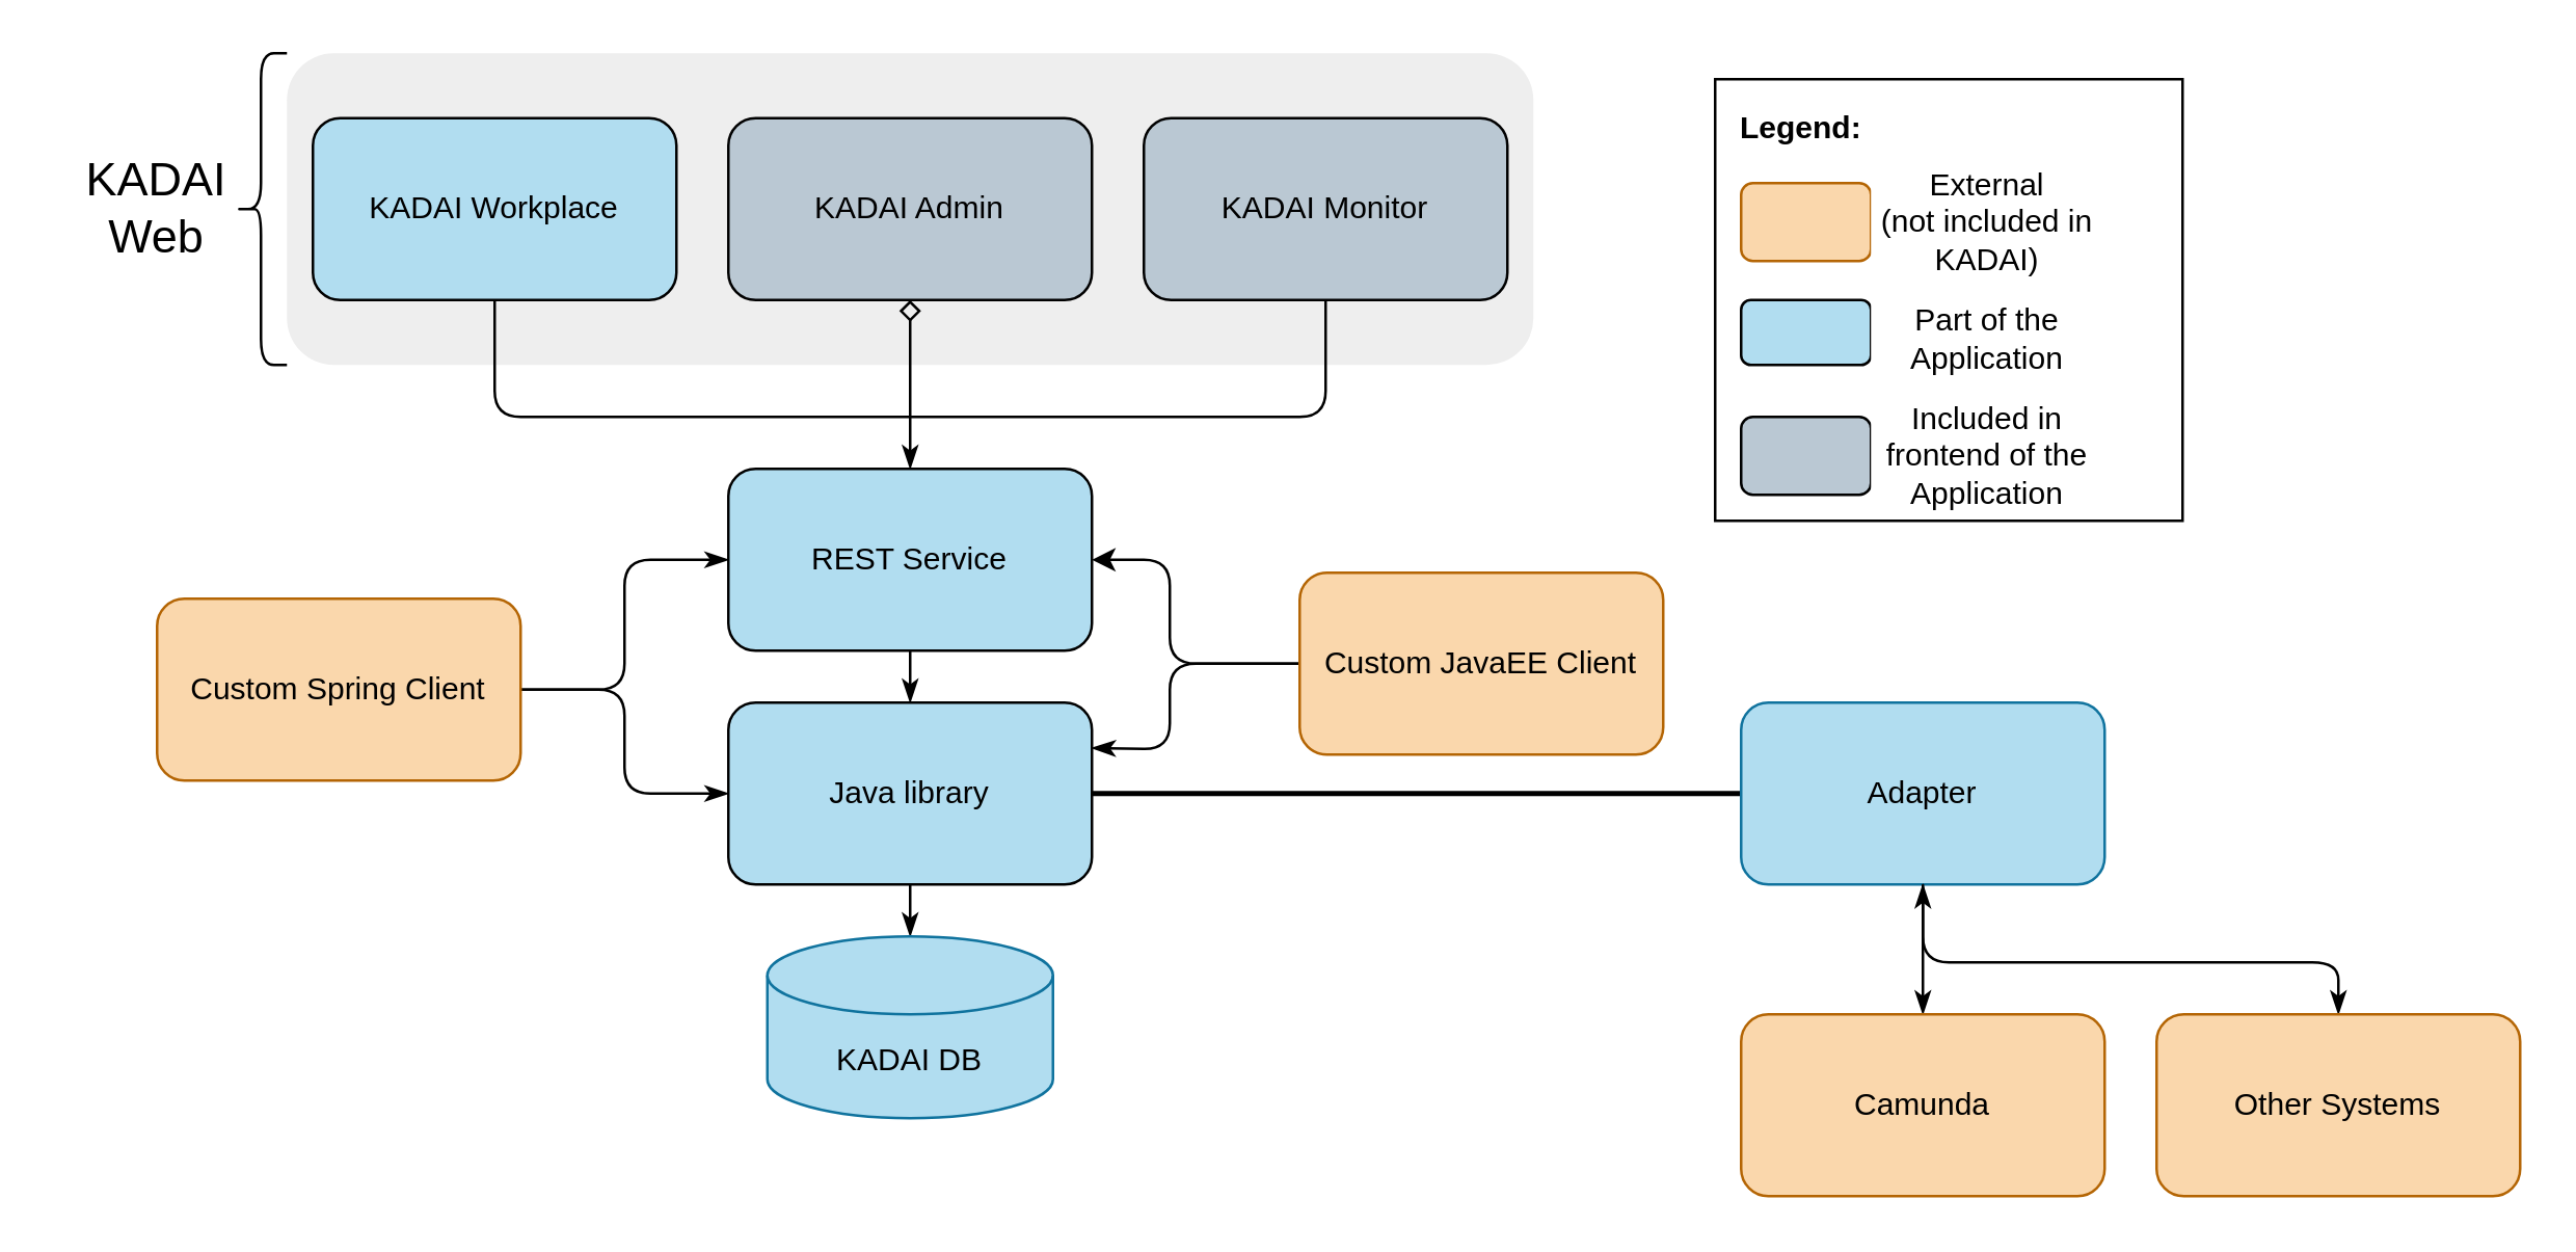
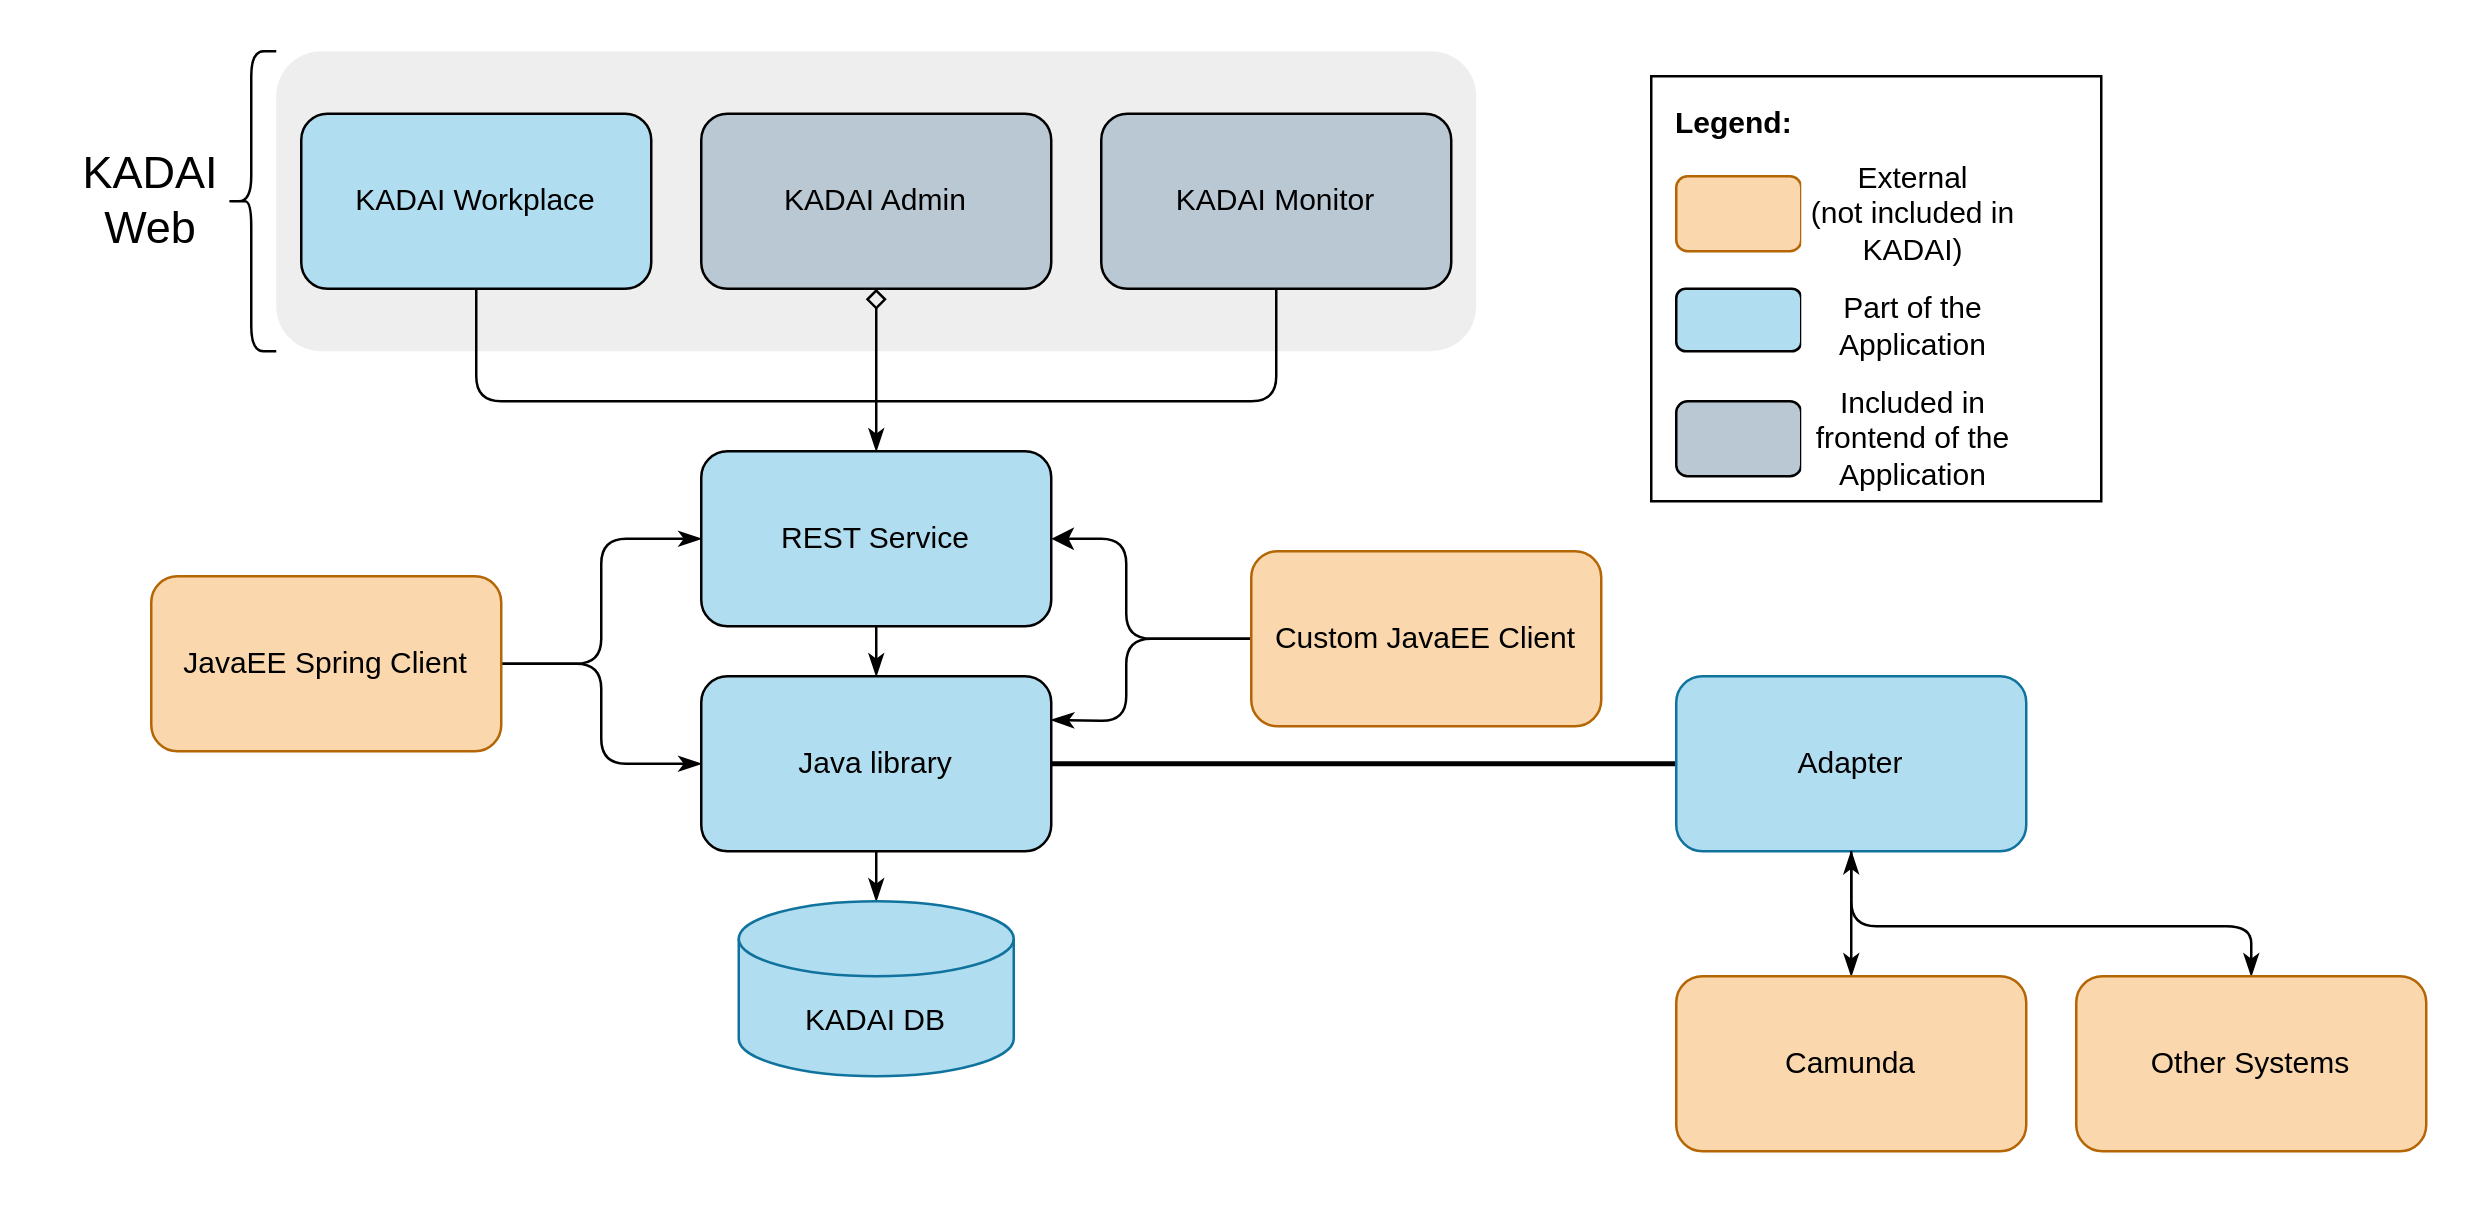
  <mxCell id="0" />
  <mxCell id="1" parent="0" />
  <mxCell id="2" value="" style="rounded=1;whiteSpace=wrap;html=1;fillColor=#eeeeee;strokeColor=none;" parent="1" vertex="1"><mxGeometry x="110" width="480" height="120" as="geometry" y="20" /></mxCell>
  <mxCell id="3" style="edgeStyle=none;html=1;exitX=0.5;exitY=0;exitDx=0;exitDy=0;entryX=0.5;entryY=1;entryDx=0;entryDy=0;endArrow=none;endFill=0;strokeColor=default;strokeWidth=1;startArrow=classicThin;startFill=1;" parent="1" source="6" target="13" edge="1"><mxGeometry relative="1" as="geometry" /></mxCell>
  <mxCell id="4" style="edgeStyle=none;html=1;exitX=1;exitY=0.5;exitDx=0;exitDy=0;fontSize=18;endArrow=none;endFill=0;strokeColor=default;strokeWidth=2;" parent="1" source="6" target="23" edge="1"><mxGeometry relative="1" as="geometry" /></mxCell>
  <mxCell id="5" style="edgeStyle=none;html=1;exitX=0;exitY=0.5;exitDx=0;exitDy=0;entryX=1;entryY=0.5;entryDx=0;entryDy=0;startArrow=classicThin;startFill=1;endArrow=none;endFill=0;" parent="1" source="6" target="17" edge="1"><mxGeometry relative="1" as="geometry"><Array as="points"><mxPoint x="240" y="305" /><mxPoint x="240" y="265" /></Array></mxGeometry></mxCell>
  <mxCell id="6" value="Java library" style="rounded=1;whiteSpace=wrap;html=1;fillColor=#b1ddf0;strokeColor=default;" parent="1" vertex="1"><mxGeometry x="280" y="270" width="140" height="70" as="geometry" /></mxCell>
  <mxCell id="7" style="edgeStyle=none;html=1;exitX=0.5;exitY=0;exitDx=0;exitDy=0;exitPerimeter=0;strokeColor=default;strokeWidth=1;endArrow=none;endFill=0;startArrow=classicThin;startFill=1;" parent="1" source="8" target="6" edge="1"><mxGeometry relative="1" as="geometry" /></mxCell>
  <mxCell id="8" value="KADAI DB" style="shape=cylinder3;whiteSpace=wrap;html=1;boundedLbl=1;backgroundOutline=1;size=15;fillColor=#b1ddf0;strokeColor=#10739e;" parent="1" vertex="1"><mxGeometry x="295" y="360" width="110" height="70" as="geometry" /></mxCell>
  <mxCell id="9" style="edgeStyle=none;html=1;exitX=0.5;exitY=0;exitDx=0;exitDy=0;entryX=0.5;entryY=1;entryDx=0;entryDy=0;endArrow=diamond;endFill=0;strokeColor=default;strokeWidth=1;startArrow=classicThin;startFill=1;" parent="1" source="13" target="19" edge="1"><mxGeometry relative="1" as="geometry" /></mxCell>
  <mxCell id="10" style="edgeStyle=none;html=1;entryX=0.5;entryY=1;entryDx=0;entryDy=0;endArrow=none;endFill=0;strokeColor=default;strokeWidth=1;" parent="1" target="20" edge="1"><mxGeometry relative="1" as="geometry"><mxPoint x="350" y="160" as="sourcePoint" /><Array as="points"><mxPoint x="510" y="160" /></Array></mxGeometry></mxCell>
  <mxCell id="11" style="edgeStyle=none;html=1;endArrow=none;endFill=0;strokeColor=default;strokeWidth=1;entryX=0.5;entryY=1;entryDx=0;entryDy=0;" parent="1" target="18" edge="1"><mxGeometry relative="1" as="geometry"><mxPoint x="350" y="160" as="targetPoint" /><mxPoint x="350" y="160" as="sourcePoint" /><Array as="points"><mxPoint x="350" y="160" /><mxPoint x="190" y="160" /></Array></mxGeometry></mxCell>
  <mxCell id="12" style="edgeStyle=none;html=1;exitX=0;exitY=0.5;exitDx=0;exitDy=0;entryX=1;entryY=0.5;entryDx=0;entryDy=0;startArrow=classicThin;startFill=1;endArrow=none;endFill=0;" parent="1" source="13" target="17" edge="1"><mxGeometry relative="1" as="geometry"><Array as="points"><mxPoint x="240" y="215" /><mxPoint x="240" y="265" /></Array></mxGeometry></mxCell>
  <mxCell id="13" value="REST Service" style="rounded=1;whiteSpace=wrap;html=1;fillColor=#b1ddf0;strokeColor=default;" parent="1" vertex="1"><mxGeometry x="280" y="180" width="140" height="70" as="geometry" /></mxCell>
  <mxCell id="14" style="edgeStyle=none;html=1;exitX=0;exitY=0.5;exitDx=0;exitDy=0;entryX=1;entryY=0.25;entryDx=0;entryDy=0;startArrow=none;startFill=0;endArrow=classicThin;endFill=1;" parent="1" source="16" target="6" edge="1"><mxGeometry relative="1" as="geometry"><Array as="points"><mxPoint x="450" y="255" /><mxPoint x="450" y="288" /></Array></mxGeometry></mxCell>
  <mxCell id="15" style="edgeStyle=none;html=1;exitX=0;exitY=0.5;exitDx=0;exitDy=0;entryX=1;entryY=0.5;entryDx=0;entryDy=0;" edge="1" parent="1" source="16" target="13"><mxGeometry relative="1" as="geometry"><Array as="points"><mxPoint x="450" y="255" /><mxPoint x="450" y="215" /></Array></mxGeometry></mxCell>
  <mxCell id="16" value="Custom JavaEE Client" style="rounded=1;whiteSpace=wrap;html=1;fillColor=#fad7ac;strokeColor=#b46504;" parent="1" vertex="1"><mxGeometry x="500" y="220" width="140" height="70" as="geometry" /></mxCell>
- <mxCell id="17" value="Custom Spring Client" style="rounded=1;whiteSpace=wrap;html=1;fillColor=#fad7ac;strokeColor=#b46504;" parent="1" vertex="1"><mxGeometry x="60" y="230" width="140" height="70" as="geometry" /></mxCell>
+ <mxCell id="17" value="JavaEE Spring Client" style="rounded=1;whiteSpace=wrap;html=1;fillColor=#fad7ac;strokeColor=#b46504;" parent="1" vertex="1"><mxGeometry x="60" y="230" width="140" height="70" as="geometry" /></mxCell>
  <mxCell id="18" value="KADAI Workplace" style="rounded=1;whiteSpace=wrap;html=1;fillColor=#b1ddf0;strokeColor=default;" parent="1" vertex="1"><mxGeometry y="45" width="140" height="70" as="geometry" x="120" /></mxCell>
  <mxCell id="19" value="KADAI Admin" style="rounded=1;whiteSpace=wrap;html=1;fillColor=#bac8d3;strokeColor=default;" parent="1" vertex="1"><mxGeometry x="280" y="45" width="140" height="70" as="geometry" /></mxCell>
  <mxCell id="20" value="KADAI Monitor" style="rounded=1;whiteSpace=wrap;html=1;fillColor=#bac8d3;strokeColor=default;" parent="1" vertex="1"><mxGeometry x="440" y="45" width="140" height="70" as="geometry" /></mxCell>
  <mxCell id="21" value="&lt;font style=&quot;font-size: 18px&quot;&gt;KADAI Web&lt;/font&gt;" style="rounded=0;whiteSpace=wrap;html=1;fillColor=none;strokeColor=none;" parent="1" vertex="1"><mxGeometry x="20" y="60" width="80" height="40" as="geometry" /></mxCell>
  <mxCell id="22" value="" style="shape=curlyBracket;whiteSpace=wrap;html=1;rounded=1;fontSize=18;strokeColor=default;" parent="1" vertex="1"><mxGeometry x="90" width="20" height="120" as="geometry" y="20" /></mxCell>
  <mxCell id="23" value="Adapter" style="rounded=1;whiteSpace=wrap;html=1;fillColor=#b1ddf0;strokeColor=#10739e;" parent="1" vertex="1"><mxGeometry x="670" y="270" width="140" height="70" as="geometry" /></mxCell>
  <mxCell id="24" style="edgeStyle=none;html=1;exitX=0.5;exitY=0;exitDx=0;exitDy=0;entryX=0.5;entryY=1;entryDx=0;entryDy=0;fontSize=18;endArrow=classicThin;endFill=1;strokeColor=default;strokeWidth=1;startArrow=classicThin;startFill=1;" parent="1" source="25" target="23" edge="1"><mxGeometry relative="1" as="geometry" /></mxCell>
  <mxCell id="25" value="Camunda" style="rounded=1;whiteSpace=wrap;html=1;fillColor=#fad7ac;strokeColor=#b46504;" parent="1" vertex="1"><mxGeometry x="670" y="390" width="140" height="70" as="geometry" /></mxCell>
  <mxCell id="26" value="&lt;div&gt;&lt;b style=&quot;font-size: 12px&quot;&gt;Legend:&lt;/b&gt;&lt;/div&gt;" style="rounded=0;whiteSpace=wrap;html=1;fontSize=18;strokeColor=default;align=left;verticalAlign=top;spacingLeft=8;" parent="1" vertex="1"><mxGeometry x="660" y="30" width="180" height="170" as="geometry" /></mxCell>
  <mxCell id="27" value="" style="rounded=1;whiteSpace=wrap;html=1;fillColor=#fad7ac;strokeColor=#b46504;" parent="1" vertex="1"><mxGeometry x="670" y="70" width="50" height="30" as="geometry" /></mxCell>
  <mxCell id="28" value="External&lt;br&gt;(not included in KADAI)" style="rounded=0;whiteSpace=wrap;html=1;fontSize=12;strokeColor=none;" parent="1" vertex="1"><mxGeometry x="720" y="70" width="90" height="30" as="geometry" /></mxCell>
  <mxCell id="29" value="" style="rounded=1;whiteSpace=wrap;html=1;fillColor=#b1ddf0;strokeColor=default;" parent="1" vertex="1"><mxGeometry x="670" y="115" width="50" height="25" as="geometry" /></mxCell>
  <mxCell id="30" value="Part of the Application" style="rounded=0;whiteSpace=wrap;html=1;fontSize=12;strokeColor=none;" parent="1" vertex="1"><mxGeometry x="720" y="115" width="90" height="30" as="geometry" /></mxCell>
  <mxCell id="31" value="" style="rounded=1;whiteSpace=wrap;html=1;fillColor=#bac8d3;strokeColor=default;" parent="1" vertex="1"><mxGeometry x="670" y="160" width="50" height="30" as="geometry" /></mxCell>
  <mxCell id="32" value="Included in frontend of the Application" style="rounded=0;whiteSpace=wrap;html=1;fontSize=12;strokeColor=none;" parent="1" vertex="1"><mxGeometry x="720" y="160" width="90" height="30" as="geometry" /></mxCell>
  <mxCell id="33" style="edgeStyle=none;html=1;exitX=0.5;exitY=0;exitDx=0;exitDy=0;startArrow=classicThin;startFill=1;endArrow=none;endFill=0;" parent="1" source="34" edge="1"><mxGeometry relative="1" as="geometry"><mxPoint x="740" y="340" as="targetPoint" /><Array as="points"><mxPoint x="900" y="370" /><mxPoint x="740" y="370" /></Array></mxGeometry></mxCell>
  <mxCell id="34" value="Other Systems" style="rounded=1;whiteSpace=wrap;html=1;fillColor=#fad7ac;strokeColor=#b46504;" parent="1" vertex="1"><mxGeometry x="830" y="390" width="140" height="70" as="geometry" /></mxCell>
